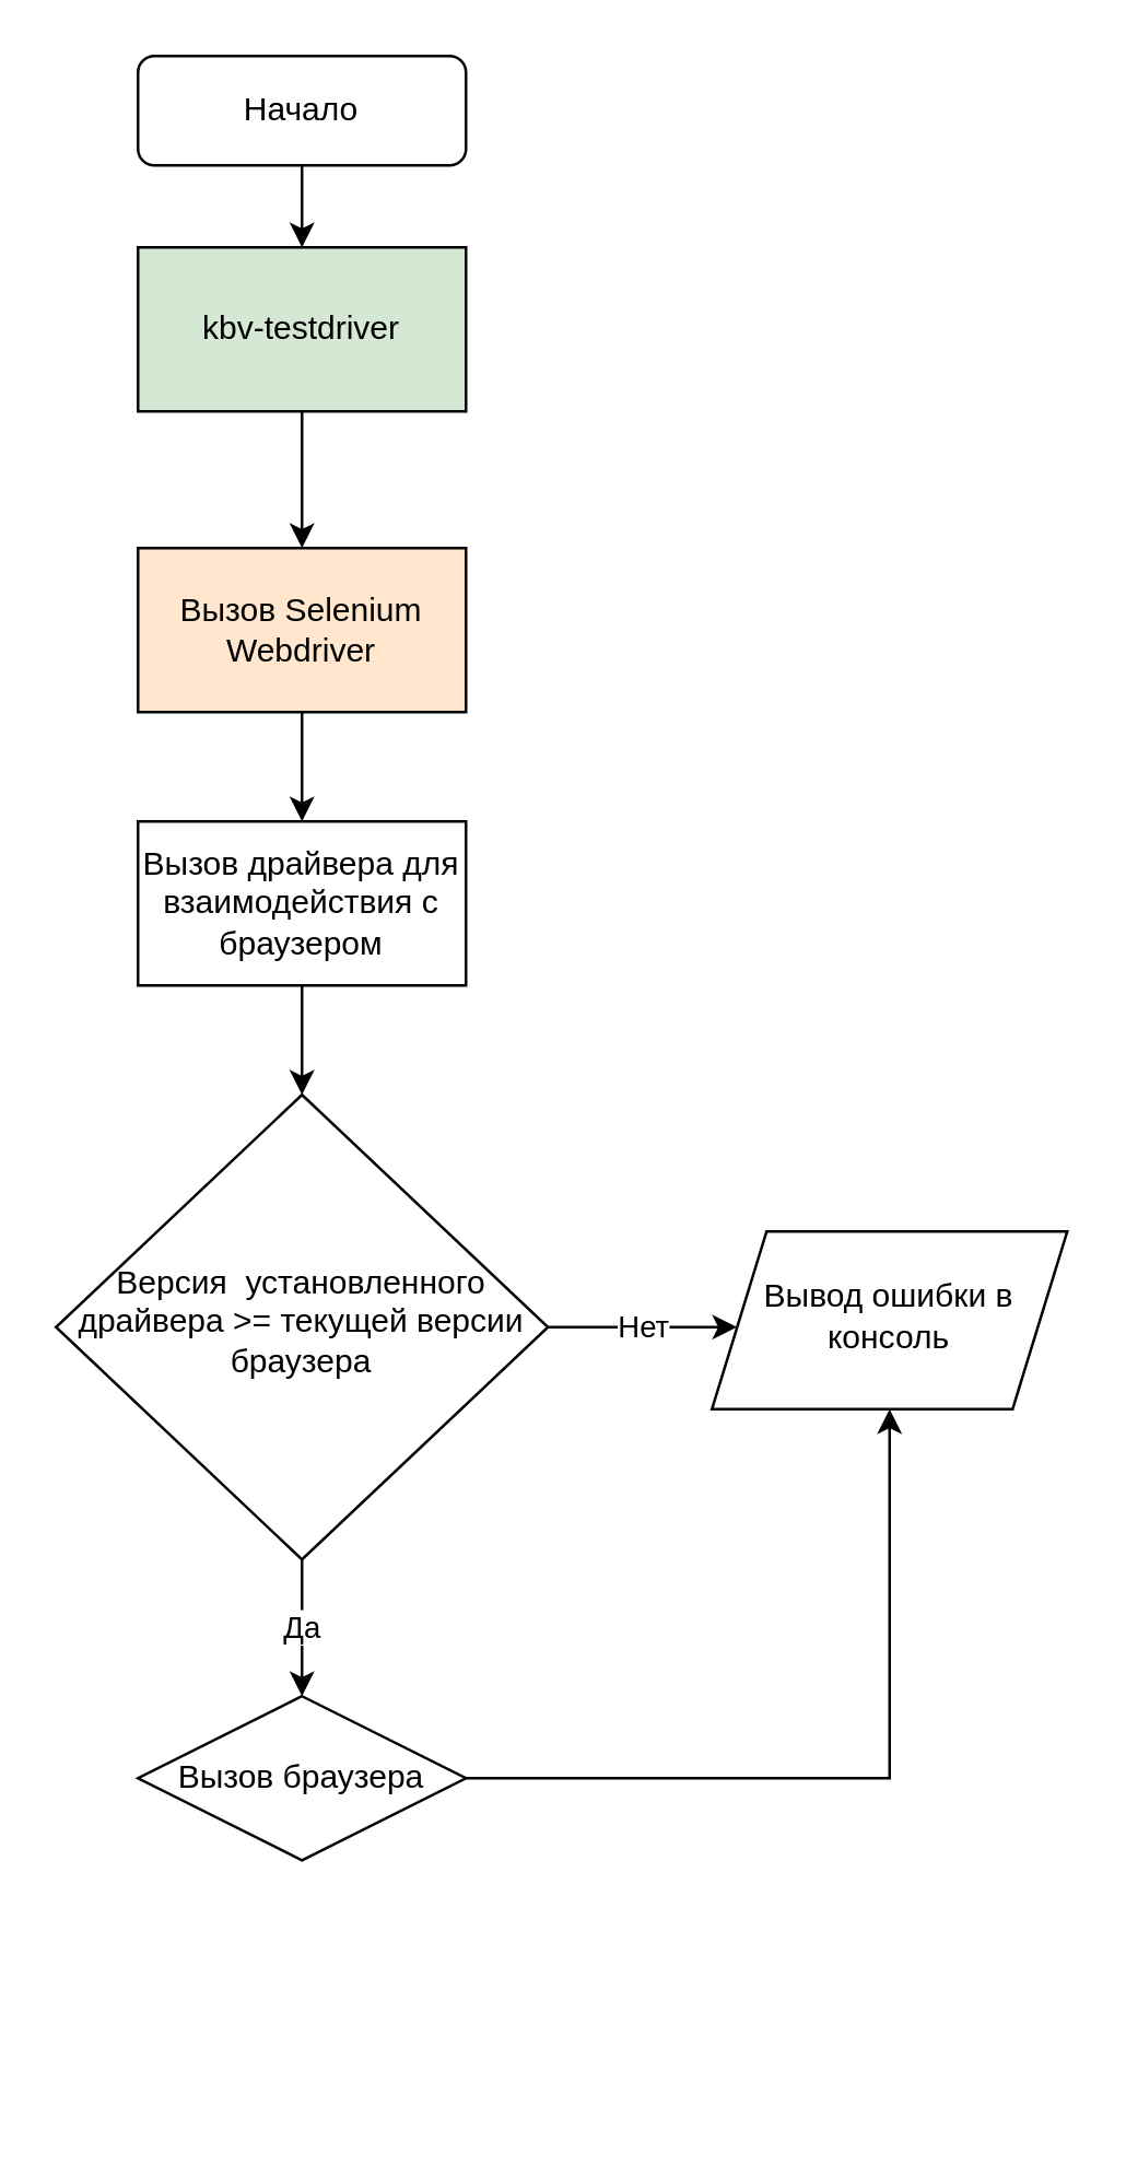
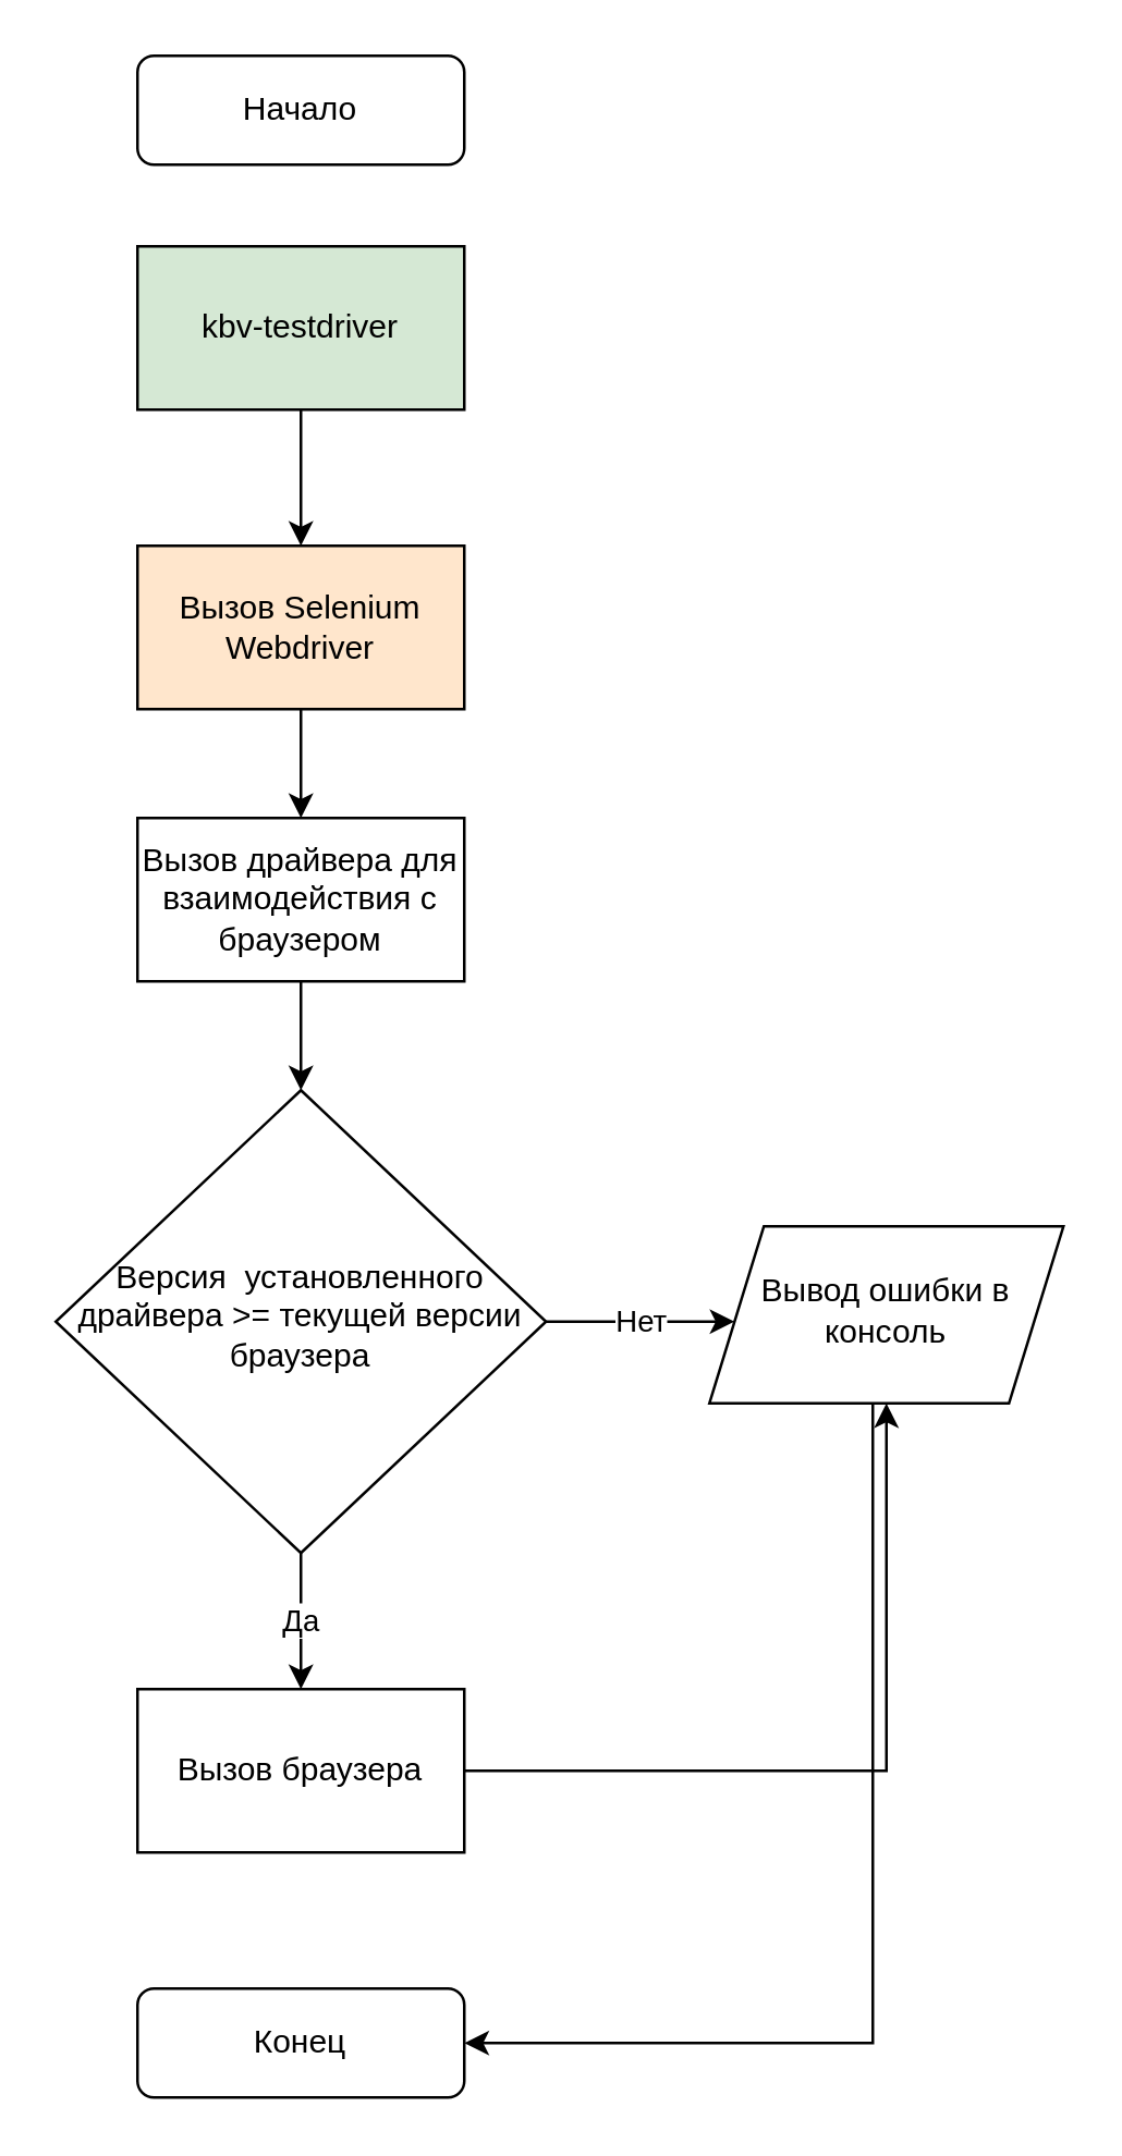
  <mxCell id="0" />
  <mxCell id="1" parent="0" />
- <mxCell id="2" value="" style="edgeStyle=orthogonalEdgeStyle;rounded=0;orthogonalLoop=1;jettySize=auto;html=1;" edge="1" parent="1" source="3" target="9"><mxGeometry relative="1" as="geometry" /></mxCell>
  <mxCell id="3" value="Начало" style="rounded=1;whiteSpace=wrap;html=1;fontSize=12;glass=0;strokeWidth=1;shadow=0;" parent="1" vertex="1"><mxGeometry x="50" y="20" width="120" height="40" as="geometry" /></mxCell>
  <mxCell id="4" value="Да" style="edgeStyle=orthogonalEdgeStyle;rounded=0;orthogonalLoop=1;jettySize=auto;html=1;" edge="1" parent="1" source="6" target="15"><mxGeometry relative="1" as="geometry" /></mxCell>
  <mxCell id="5" value="Нет" style="edgeStyle=orthogonalEdgeStyle;rounded=0;orthogonalLoop=1;jettySize=auto;html=1;" edge="1" parent="1" source="6" target="17"><mxGeometry relative="1" as="geometry"><Array as="points"><mxPoint x="250" y="485" /><mxPoint x="250" y="485" /></Array></mxGeometry></mxCell>
  <mxCell id="6" value="Версия&amp;nbsp; установленного драйвера &amp;gt;= текущей версии браузера" style="rhombus;whiteSpace=wrap;html=1;shadow=0;fontFamily=Helvetica;fontSize=12;align=center;strokeWidth=1;spacing=6;spacingTop=-4;" parent="1" vertex="1"><mxGeometry x="20" y="400" width="180" height="170" as="geometry" /></mxCell>
+ <mxCell id="7" value="Конец" style="rounded=1;whiteSpace=wrap;html=1;fontSize=12;glass=0;strokeWidth=1;shadow=0;" parent="1" vertex="1"><mxGeometry x="50" y="730" width="120" height="40" as="geometry" /></mxCell>
  <mxCell id="8" value="" style="edgeStyle=orthogonalEdgeStyle;rounded=0;orthogonalLoop=1;jettySize=auto;html=1;" edge="1" parent="1" source="9" target="11"><mxGeometry relative="1" as="geometry" /></mxCell>
  <mxCell id="9" value="kbv-testdriver" style="rounded=0;whiteSpace=wrap;html=1;fillColor=#d5e8d4;" vertex="1" parent="1"><mxGeometry x="50" y="90" width="120" height="60" as="geometry" /></mxCell>
  <mxCell id="10" value="" style="edgeStyle=orthogonalEdgeStyle;rounded=0;orthogonalLoop=1;jettySize=auto;html=1;" edge="1" parent="1" source="11" target="13"><mxGeometry relative="1" as="geometry" /></mxCell>
  <mxCell id="11" value="Вызов Selenium Webdriver" style="rounded=0;whiteSpace=wrap;html=1;fillColor=#ffe6cc;" vertex="1" parent="1"><mxGeometry x="50" y="200" width="120" height="60" as="geometry" /></mxCell>
  <mxCell id="12" value="" style="edgeStyle=orthogonalEdgeStyle;rounded=0;orthogonalLoop=1;jettySize=auto;html=1;" edge="1" parent="1" source="13" target="6"><mxGeometry relative="1" as="geometry" /></mxCell>
  <mxCell id="13" value="Вызов драйвера для взаимодействия с браузером" style="rounded=0;whiteSpace=wrap;html=1;" vertex="1" parent="1"><mxGeometry x="50" y="300" width="120" height="60" as="geometry" /></mxCell>
  <mxCell id="14" value="" style="edgeStyle=orthogonalEdgeStyle;rounded=0;orthogonalLoop=1;jettySize=auto;html=1;" edge="1" parent="1" source="15" target="17"><mxGeometry relative="1" as="geometry" /></mxCell>
- <mxCell id="15" value="Вызов браузера" style="rhombus;whiteSpace=wrap;html=1;" vertex="1" parent="1"><mxGeometry x="50" y="620" width="120" height="60" as="geometry" /></mxCell>
+ <mxCell id="15" value="Вызов браузера" style="whiteSpace=wrap;html=1;rounded=0;" vertex="1" parent="1"><mxGeometry x="50" y="620" width="120" height="60" as="geometry" /></mxCell>
+ <mxCell id="16" style="edgeStyle=orthogonalEdgeStyle;rounded=0;orthogonalLoop=1;jettySize=auto;html=1;entryX=1;entryY=0.5;entryDx=0;entryDy=0;" edge="1" parent="1" source="17" target="7"><mxGeometry relative="1" as="geometry"><Array as="points"><mxPoint x="320" y="750" /></Array></mxGeometry></mxCell>
  <mxCell id="17" value="&lt;span&gt;Вывод ошибки в консоль&lt;/span&gt;" style="shape=parallelogram;perimeter=parallelogramPerimeter;whiteSpace=wrap;html=1;fixedSize=1;shadow=0;strokeWidth=1;spacing=6;spacingTop=-4;" vertex="1" parent="1"><mxGeometry x="260" y="450" width="130" height="65" as="geometry" /></mxCell>
